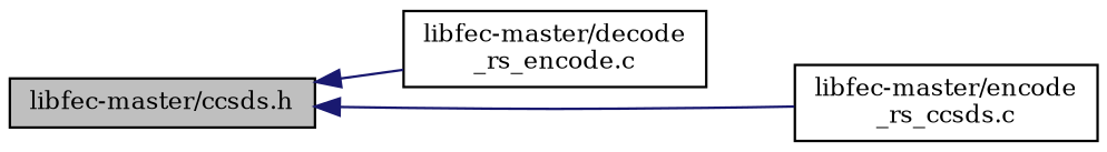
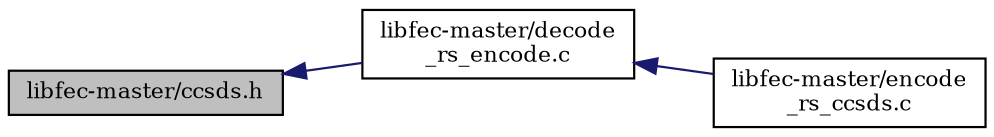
  digraph {
    fontname="DejaVu Serif"
    rankdir=LR
    node [color=black fillcolor=white fontname="DejaVu Serif" fontsize=10 shape=record style=filled]
    edge [color=midnightblue dir=back fontname="DejaVu Serif" fontsize=10 labelfontname=Helvetica labelfontsize=10 style=solid]
    n1 [fillcolor=grey75 fontcolor=black height=0.2 label="libfec-master/ccsds.h" width=0.4]
    n2 [height=0.2 label="libfec-master/decode\l_rs_encode.c" width=0.4]
    n3 [height=0.2 label="libfec-master/encode\l_rs_ccsds.c" width=0.4]
    n1 -> n2
-   n1 -> n3
+   n2 -> n3
  }
